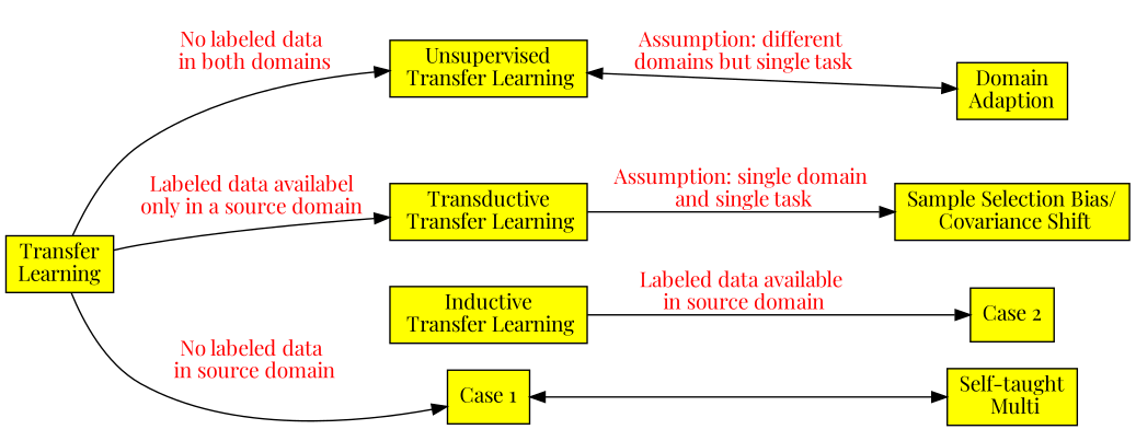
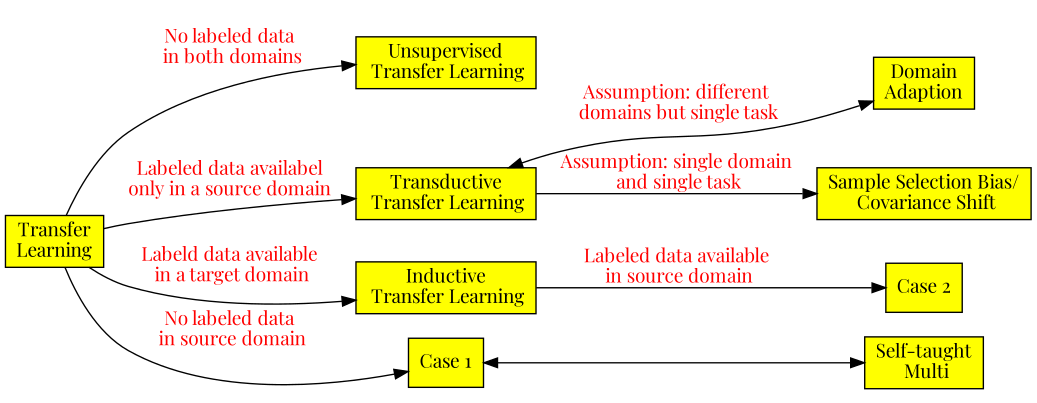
  digraph {
    fontname="Playfair Display"
    rankdir=LR
    node [fillcolor=yellow fontname="Playfair Display" shape=box style=filled]
    edge [fontcolor=red fontname="Playfair Display"]
    n1 [label="Transfer\nLearning"]
    n2 [label="Unsupervised\n Transfer Learning"]
    n3 [label="Transductive\n Transfer Learning"]
    n4 [label="Inductive\n Transfer Learning"]
    n5 [label="Case 1"]
    n6 [label="Domain\nAdaption"]
    n7 [label="Sample Selection Bias/\n Covariance Shift"]
    n8 [label="Case 2"]
    n9 [label="Self-taught\n Multi"]
    n1 -> n2 [label="\nNo labeled data\n in both domains\n"]
    n1 -> n3 [label="\nLabeled data availabel\nonly in a source domain\n"]
+   n1 -> n4 [label="\nLabeld data available\n in a target domain\n"]
    n1 -> n5 [label="No labeled data\n in source domain"]
-   n2 -> n6 [dir=both label="Assumption: different\n domains but single task"]
+   n3 -> n6 [dir=both label="Assumption: different\n domains but single task"]
    n3 -> n7 [label="Assumption: single domain\n and single task"]
    n4 -> n8 [label="\nLabeled data available\n in source domain\n"]
    n5 -> n9 [dir=both]
  }
